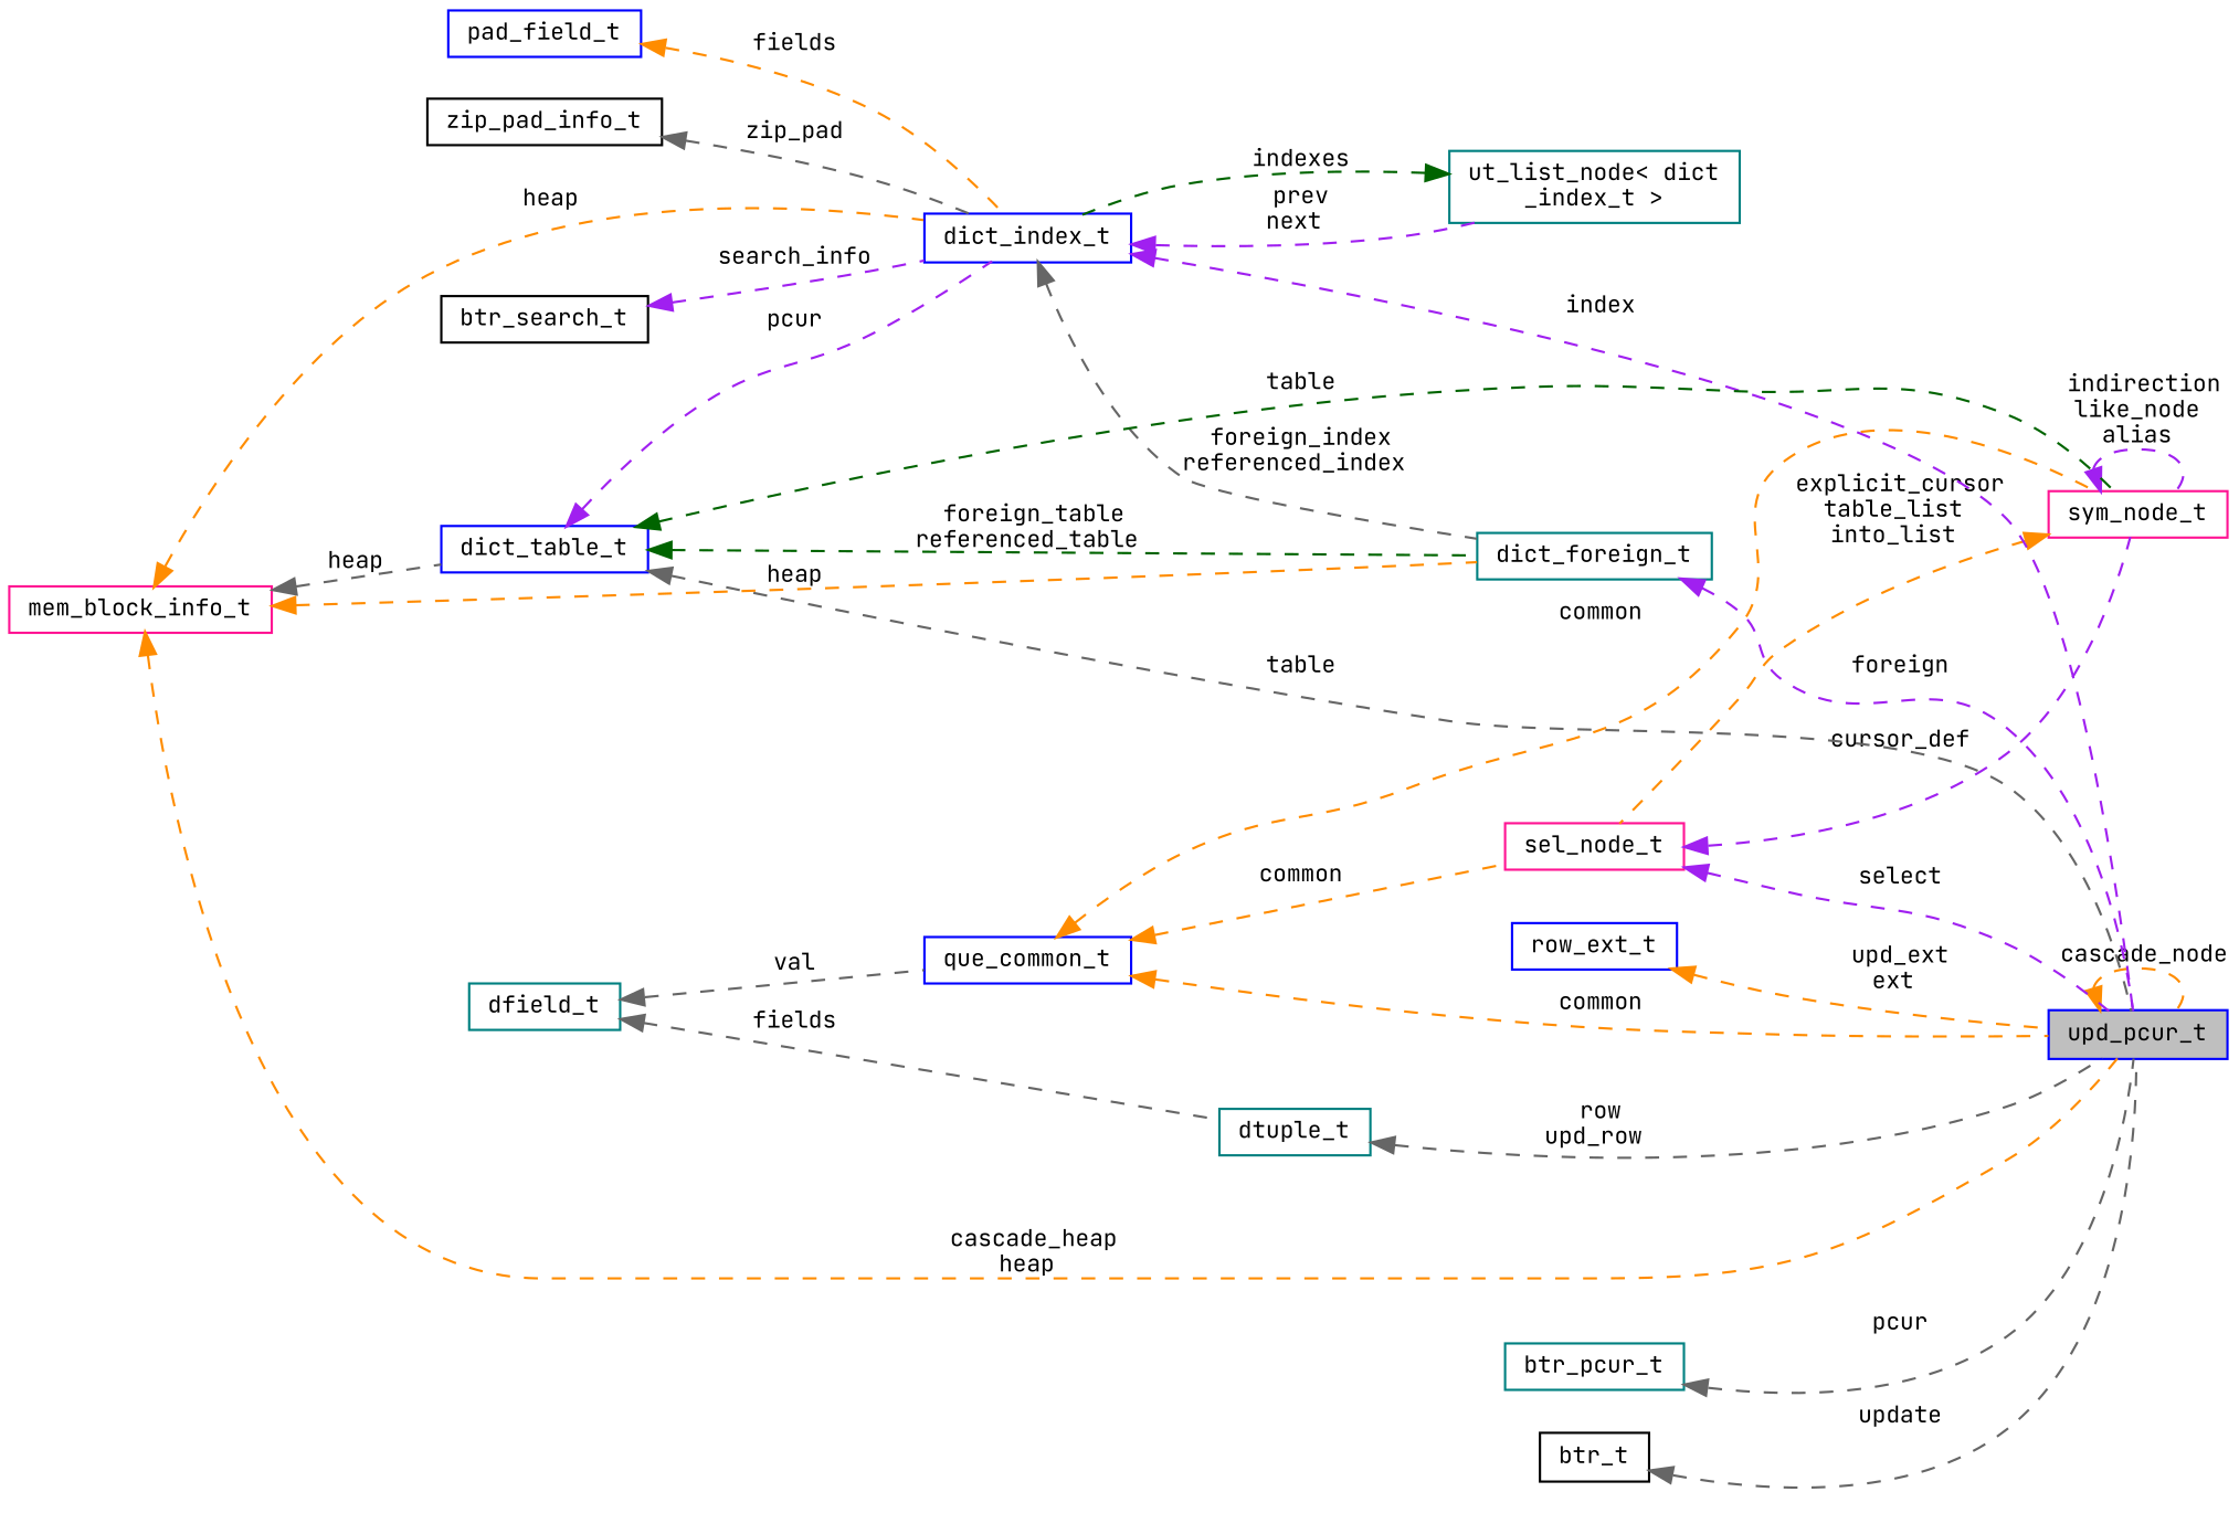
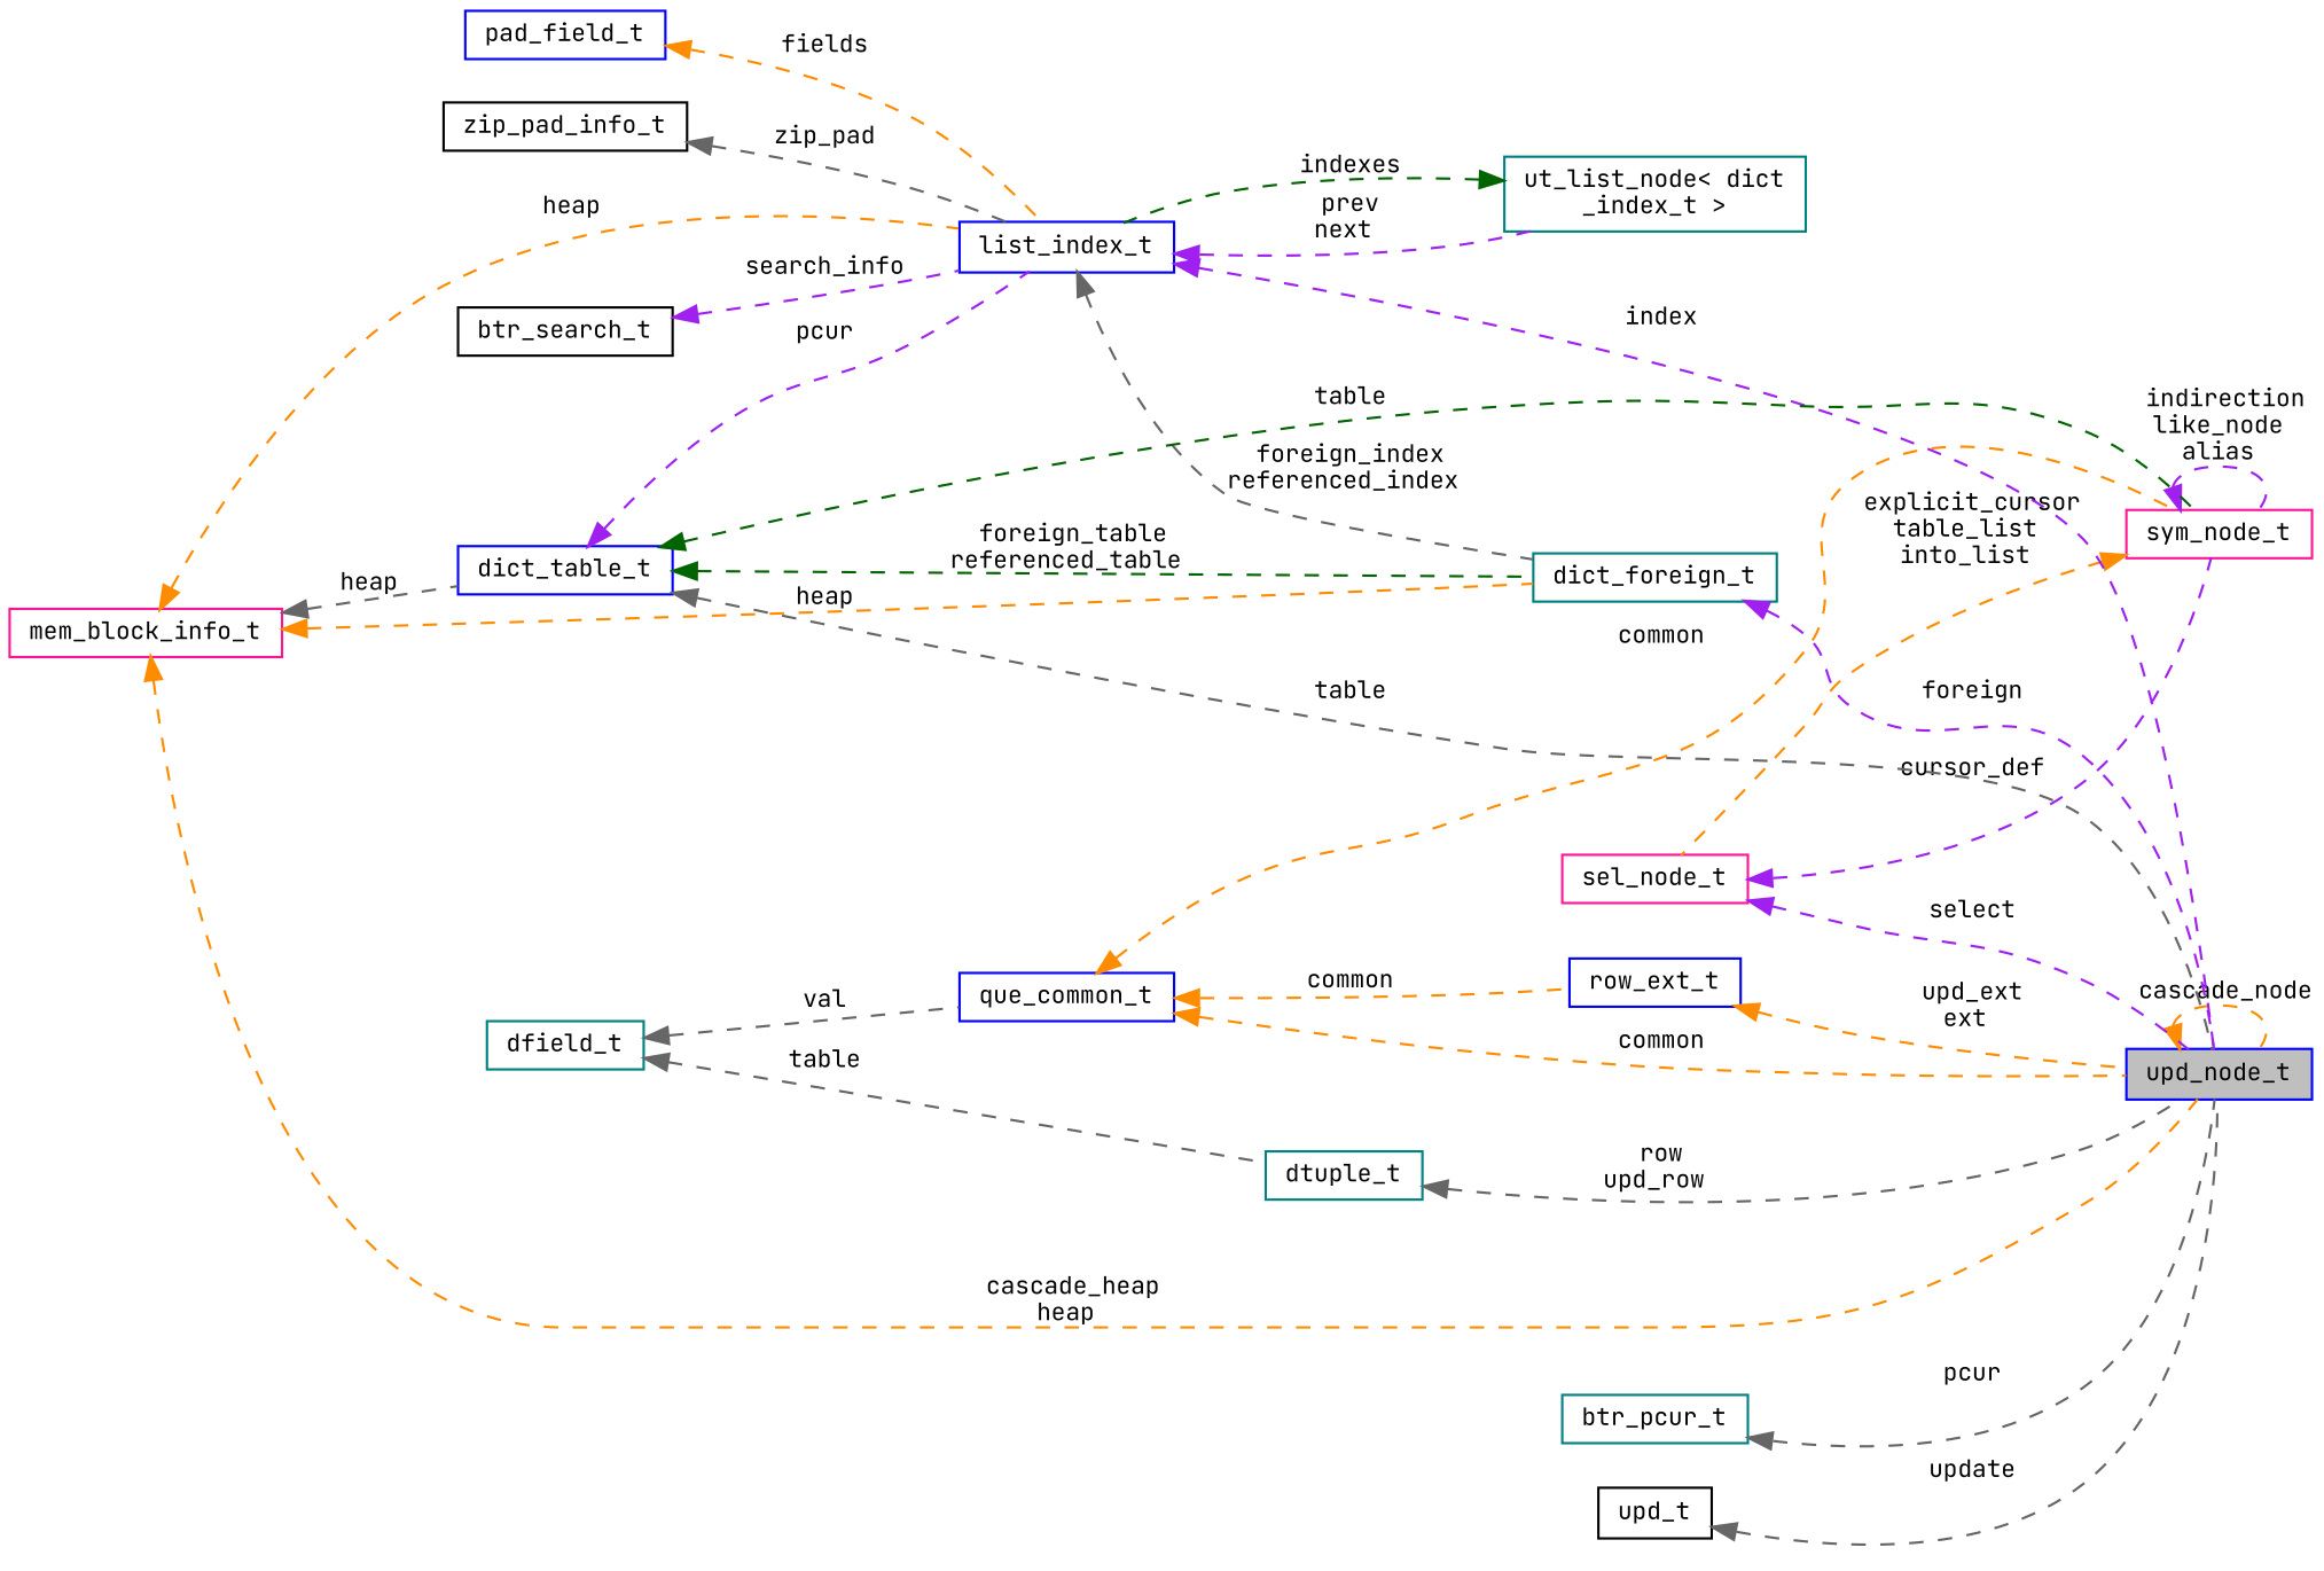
  digraph {
    fontname="JetBrains Mono"
    rankdir=LR
    node [color=blue fontname="JetBrains Mono" fontsize=10 shape=record]
    edge [color=darkorange dir=back fontname="JetBrains Mono" fontsize=10 labelfontname=FreeSans labelfontsize=10 style=dashed]
-   n1 [fillcolor=grey75 fontcolor=black height=0.2 label=upd_pcur_t style=filled width=0.4]
+   n1 [fillcolor=grey75 fontcolor=black height=0.2 label=upd_node_t style=filled width=0.4]
    n2 [height=0.2 label=row_ext_t width=0.4]
    n3 [height=0.2 label=que_common_t width=0.4]
    n4 [color=deeppink height=0.2 label=sel_node_t width=0.4]
    n5 [color=deeppink height=0.2 label=sym_node_t width=0.4]
    n6 [color=teal height=0.2 label=dfield_t width=0.4]
    n7 [color=teal height=0.2 label=dtuple_t width=0.4]
-   n8 [height=0.2 label=dict_index_t width=0.4]
+   n8 [height=0.2 label=list_index_t width=0.4]
    n9 [color=teal height=0.2 label="ut_list_node\< dict\l_index_t \>" width=0.4]
    n10 [color=teal height=0.2 label=dict_foreign_t width=0.4]
    n11 [color=black height=0.2 label=zip_pad_info_t width=0.4]
    n12 [height=0.2 label=dict_table_t width=0.4]
    n13 [color=deeppink height=0.2 label=mem_block_info_t width=0.4]
    n14 [height=0.2 label=pad_field_t width=0.4]
    n15 [color=black height=0.2 label=btr_search_t width=0.4]
-   n16 [color=black height=0.2 label=btr_t width=0.4]
+   n16 [color=black height=0.2 label=upd_t width=0.4]
    n17 [color=teal height=0.2 label=btr_pcur_t width=0.4]
    n1 -> n1 [label=" cascade_node"]
    n2 -> n1 [label=" upd_ext\next"]
    n3 -> n1 [label=" common"]
-   n3 -> n4 [label=" common"]
+   n3 -> n2 [label=" common"]
    n3 -> n5 [label=" common"]
    n4 -> n1 [color=purple label=" select"]
    n4 -> n5 [color=purple label=" cursor_def"]
    n5 -> n4 [label=" explicit_cursor\ntable_list\ninto_list"]
    n5 -> n5 [color=purple label=" indirection\nlike_node\nalias"]
    n6 -> n3 [color=gray40 label=" val"]
-   n6 -> n7 [color=gray40 label=" fields"]
+   n6 -> n7 [color=gray40 label=" table"]
    n7 -> n1 [color=gray40 label=" row\nupd_row"]
    n8 -> n1 [color=purple label=" index"]
    n8 -> n9 [color=purple label=" prev\nnext"]
    n8 -> n10 [color=gray40 label=" foreign_index\nreferenced_index"]
    n9 -> n8 [color=darkgreen label=" indexes"]
    n10 -> n1 [color=purple label=" foreign"]
    n11 -> n8 [color=gray40 label=" zip_pad"]
    n12 -> n1 [color=gray40 label=" table"]
    n12 -> n5 [color=darkgreen label=" table"]
    n12 -> n8 [color=purple label=" pcur"]
    n12 -> n10 [color=darkgreen label=" foreign_table\nreferenced_table"]
    n13 -> n1 [label=" cascade_heap\nheap"]
    n13 -> n8 [label=" heap"]
    n13 -> n10 [label=" heap"]
    n13 -> n12 [color=gray40 label=" heap"]
    n14 -> n8 [label=" fields"]
    n15 -> n8 [color=purple label=" search_info"]
    n16 -> n1 [color=gray40 label=" update"]
    n17 -> n1 [color=gray40 label=" pcur"]
  }
